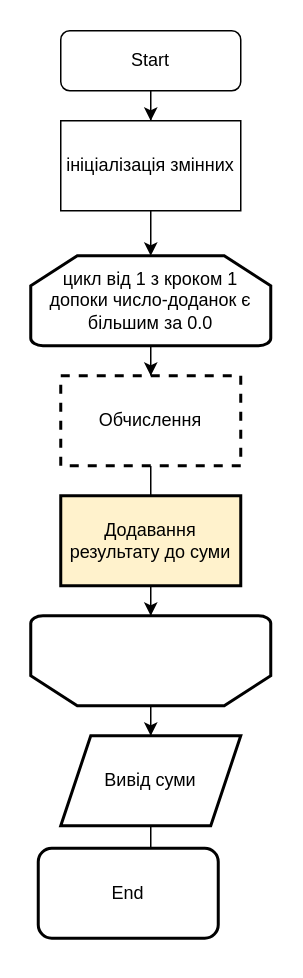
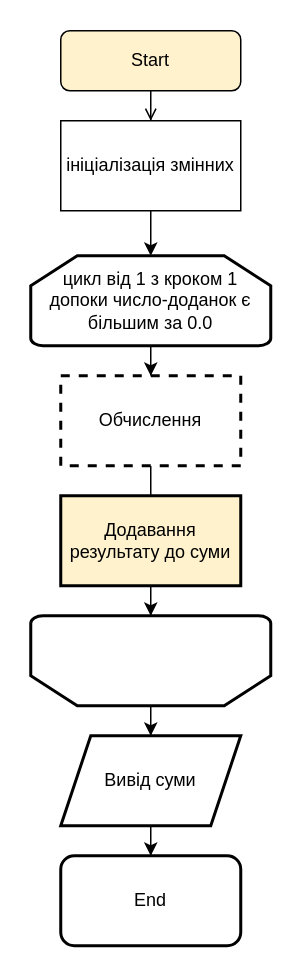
  <mxCell id="0" />
  <mxCell id="1" parent="0" />
- <mxCell id="2" value="" style="edgeStyle=orthogonalEdgeStyle;rounded=0;orthogonalLoop=1;jettySize=auto;html=1;" edge="1" parent="1" source="3" target="5"><mxGeometry relative="1" as="geometry" /></mxCell>
- <mxCell id="3" value="Start" style="rounded=1;whiteSpace=wrap;html=1;fontSize=12;glass=0;strokeWidth=1;shadow=0;" vertex="1" parent="1"><mxGeometry x="40" y="20" width="120" height="40" as="geometry" /></mxCell>
+ <mxCell id="2" value="" style="edgeStyle=orthogonalEdgeStyle;rounded=0;orthogonalLoop=1;jettySize=auto;html=1;endArrow=open;" edge="1" parent="1" source="3" target="5"><mxGeometry relative="1" as="geometry" /></mxCell>
+ <mxCell id="3" value="Start" style="rounded=1;whiteSpace=wrap;html=1;fontSize=12;glass=0;strokeWidth=1;shadow=0;fillColor=#fff2cc;" vertex="1" parent="1"><mxGeometry x="40" y="20" width="120" height="40" as="geometry" /></mxCell>
  <mxCell id="4" value="" style="edgeStyle=orthogonalEdgeStyle;rounded=0;orthogonalLoop=1;jettySize=auto;html=1;" edge="1" parent="1" source="5" target="7"><mxGeometry relative="1" as="geometry" /></mxCell>
  <mxCell id="5" value="ініціалізація змінних" style="rounded=0;whiteSpace=wrap;html=1;" vertex="1" parent="1"><mxGeometry x="40" y="80" width="120" height="60" as="geometry" /></mxCell>
  <mxCell id="6" value="" style="edgeStyle=orthogonalEdgeStyle;rounded=0;orthogonalLoop=1;jettySize=auto;html=1;" edge="1" parent="1" source="7" target="11"><mxGeometry relative="1" as="geometry" /></mxCell>
  <mxCell id="7" value="цикл від 1 з кроком 1 допоки число-доданок є більшим за 0.0" style="strokeWidth=2;html=1;shape=mxgraph.flowchart.loop_limit;whiteSpace=wrap;" vertex="1" parent="1"><mxGeometry x="20" y="170" width="160" height="60" as="geometry" /></mxCell>
  <mxCell id="8" value="" style="edgeStyle=orthogonalEdgeStyle;rounded=0;orthogonalLoop=1;jettySize=auto;html=1;" edge="1" parent="1" source="9" target="15"><mxGeometry relative="1" as="geometry" /></mxCell>
  <mxCell id="9" value="" style="strokeWidth=2;html=1;shape=mxgraph.flowchart.loop_limit;whiteSpace=wrap;rotation=-180;" vertex="1" parent="1"><mxGeometry x="20" y="410" width="160" height="60" as="geometry" /></mxCell>
  <mxCell id="10" value="" style="edgeStyle=orthogonalEdgeStyle;rounded=0;orthogonalLoop=1;jettySize=auto;html=1;endArrow=none;" edge="1" parent="1" source="11" target="13"><mxGeometry relative="1" as="geometry" /></mxCell>
  <mxCell id="11" value="Обчислення" style="whiteSpace=wrap;html=1;strokeWidth=2;dashed=1;" vertex="1" parent="1"><mxGeometry x="40" y="250" width="120" height="60" as="geometry" /></mxCell>
  <mxCell id="12" value="" style="edgeStyle=orthogonalEdgeStyle;rounded=0;orthogonalLoop=1;jettySize=auto;html=1;" edge="1" parent="1" source="13" target="9"><mxGeometry relative="1" as="geometry" /></mxCell>
  <mxCell id="13" value="Додавання результату до суми" style="whiteSpace=wrap;html=1;strokeWidth=2;fillColor=#fff2cc;" vertex="1" parent="1"><mxGeometry x="40" y="330" width="120" height="60" as="geometry" /></mxCell>
  <mxCell id="14" value="" style="edgeStyle=orthogonalEdgeStyle;rounded=0;orthogonalLoop=1;jettySize=auto;html=1;" edge="1" parent="1" source="15" target="16"><mxGeometry relative="1" as="geometry" /></mxCell>
  <mxCell id="15" value="Вивід суми" style="shape=parallelogram;perimeter=parallelogramPerimeter;whiteSpace=wrap;html=1;fixedSize=1;strokeWidth=2;" vertex="1" parent="1"><mxGeometry x="40" y="490" width="120" height="60" as="geometry" /></mxCell>
- <mxCell id="16" value="End" style="rounded=1;whiteSpace=wrap;html=1;strokeWidth=2;" vertex="1" parent="1"><mxGeometry x="25" y="565" width="120" height="60" as="geometry" /></mxCell>
+ <mxCell id="16" value="End" style="rounded=1;whiteSpace=wrap;html=1;strokeWidth=2;" vertex="1" parent="1"><mxGeometry x="40" y="570" width="120" height="60" as="geometry" /></mxCell>
